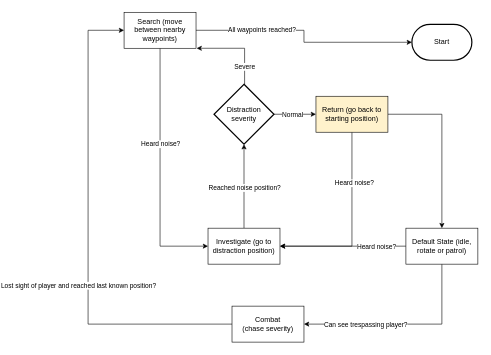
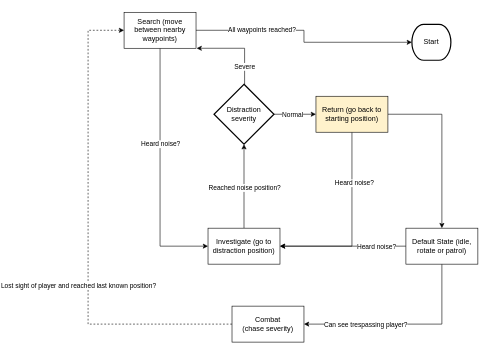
  <mxCell id="0" />
  <mxCell id="1" parent="0" />
  <mxCell id="2" style="edgeStyle=orthogonalEdgeStyle;rounded=0;orthogonalLoop=1;jettySize=auto;html=1;exitX=0.5;exitY=1;exitDx=0;exitDy=0;entryX=1;entryY=0.5;entryDx=0;entryDy=0;" edge="1" parent="1" source="6" target="9"><mxGeometry relative="1" as="geometry" /></mxCell>
  <mxCell id="3" value="Can see trespassing player?" style="edgeLabel;html=1;align=center;verticalAlign=middle;resizable=0;points=[];" vertex="1" connectable="0" parent="2"><mxGeometry x="0.175" relative="1" as="geometry"><mxPoint x="-34" as="offset" /></mxGeometry></mxCell>
  <mxCell id="4" style="edgeStyle=orthogonalEdgeStyle;rounded=0;orthogonalLoop=1;jettySize=auto;html=1;exitX=0;exitY=0.5;exitDx=0;exitDy=0;entryX=1;entryY=0.5;entryDx=0;entryDy=0;" edge="1" parent="1" source="6" target="26"><mxGeometry relative="1" as="geometry"><Array as="points"><mxPoint x="500" y="410" /><mxPoint x="500" y="410" /></Array></mxGeometry></mxCell>
  <mxCell id="5" value="Heard noise?" style="edgeLabel;html=1;align=center;verticalAlign=middle;resizable=0;points=[];" vertex="1" connectable="0" parent="4"><mxGeometry x="-0.477" y="-3" relative="1" as="geometry"><mxPoint x="5" y="3" as="offset" /></mxGeometry></mxCell>
  <mxCell id="6" value="Default State (idle, rotate or patrol)" style="rounded=0;whiteSpace=wrap;html=1;" vertex="1" parent="1"><mxGeometry x="550" y="380" width="120" height="60" as="geometry" /></mxCell>
- <mxCell id="7" style="edgeStyle=orthogonalEdgeStyle;rounded=0;orthogonalLoop=1;jettySize=auto;html=1;entryX=0;entryY=0.5;entryDx=0;entryDy=0;exitX=0;exitY=0.5;exitDx=0;exitDy=0;" edge="1" parent="1" source="9" target="12"><mxGeometry relative="1" as="geometry"><Array as="points"><mxPoint x="260" y="540" /><mxPoint x="20" y="540" /><mxPoint x="20" y="50" /></Array></mxGeometry></mxCell>
+ <mxCell id="7" style="edgeStyle=orthogonalEdgeStyle;rounded=0;orthogonalLoop=1;jettySize=auto;html=1;entryX=0;entryY=0.5;entryDx=0;entryDy=0;exitX=0;exitY=0.5;exitDx=0;exitDy=0;dashed=1;" edge="1" parent="1" source="9" target="12"><mxGeometry relative="1" as="geometry"><Array as="points"><mxPoint x="260" y="540" /><mxPoint x="20" y="540" /><mxPoint x="20" y="50" /></Array></mxGeometry></mxCell>
  <mxCell id="8" value="Lost sight of player and reached last known position?" style="edgeLabel;html=1;align=center;verticalAlign=middle;resizable=0;points=[];" vertex="1" connectable="0" parent="7"><mxGeometry x="-0.496" relative="1" as="geometry"><mxPoint x="-58" y="-65" as="offset" /></mxGeometry></mxCell>
  <mxCell id="9" value="Combat&lt;br&gt;(chase severity)" style="rounded=0;whiteSpace=wrap;html=1;" vertex="1" parent="1"><mxGeometry x="260" y="510" width="120" height="60" as="geometry" /></mxCell>
  <mxCell id="10" style="edgeStyle=orthogonalEdgeStyle;rounded=0;orthogonalLoop=1;jettySize=auto;html=1;exitX=0.5;exitY=1;exitDx=0;exitDy=0;entryX=0;entryY=0.5;entryDx=0;entryDy=0;" edge="1" parent="1" source="12" target="26"><mxGeometry relative="1" as="geometry"><Array as="points"><mxPoint x="140" y="410" /></Array></mxGeometry></mxCell>
  <mxCell id="11" value="Heard noise?" style="edgeLabel;html=1;align=center;verticalAlign=middle;resizable=0;points=[];" vertex="1" connectable="0" parent="10"><mxGeometry x="-0.483" relative="1" as="geometry"><mxPoint y="53" as="offset" /></mxGeometry></mxCell>
  <mxCell id="12" value="Search (move between nearby waypoints)" style="rounded=0;whiteSpace=wrap;html=1;" vertex="1" parent="1"><mxGeometry x="80" y="20" width="120" height="60" as="geometry" /></mxCell>
- <mxCell id="13" value="Start" style="strokeWidth=2;html=1;shape=mxgraph.flowchart.terminator;whiteSpace=wrap;" vertex="1" parent="1"><mxGeometry x="560" y="40" width="100" height="60" as="geometry" /></mxCell>
+ <mxCell id="13" value="Start" style="strokeWidth=2;html=1;shape=mxgraph.flowchart.terminator;whiteSpace=wrap;" vertex="1" parent="1"><mxGeometry x="560" y="40" width="65" height="60" as="geometry" /></mxCell>
  <mxCell id="14" style="edgeStyle=orthogonalEdgeStyle;rounded=0;orthogonalLoop=1;jettySize=auto;html=1;exitX=1;exitY=0.5;exitDx=0;exitDy=0;entryX=0.5;entryY=0;entryDx=0;entryDy=0;" edge="1" parent="1" source="17" target="6"><mxGeometry relative="1" as="geometry"><Array as="points"><mxPoint x="610" y="190" /><mxPoint x="610" y="380" /></Array></mxGeometry></mxCell>
  <mxCell id="15" style="edgeStyle=orthogonalEdgeStyle;rounded=0;orthogonalLoop=1;jettySize=auto;html=1;exitX=0.5;exitY=1;exitDx=0;exitDy=0;entryX=1;entryY=0.5;entryDx=0;entryDy=0;" edge="1" parent="1" source="17" target="26"><mxGeometry relative="1" as="geometry"><Array as="points"><mxPoint x="460" y="220" /><mxPoint x="460" y="410" /></Array></mxGeometry></mxCell>
  <mxCell id="16" value="Heard noise?" style="edgeLabel;html=1;align=center;verticalAlign=middle;resizable=0;points=[];" vertex="1" connectable="0" parent="15"><mxGeometry x="-0.458" y="3" relative="1" as="geometry"><mxPoint as="offset" /></mxGeometry></mxCell>
  <mxCell id="17" value="Return (go back to starting position)" style="rounded=0;whiteSpace=wrap;html=1;fillColor=#fff2cc;" vertex="1" parent="1"><mxGeometry x="400" y="160" width="120" height="60" as="geometry" /></mxCell>
  <mxCell id="18" value="All waypoints reached?" style="edgeStyle=orthogonalEdgeStyle;rounded=0;orthogonalLoop=1;jettySize=auto;html=1;exitX=1;exitY=0.5;exitDx=0;exitDy=0;" edge="1" parent="1" source="12" target="13"><mxGeometry x="-0.419" relative="1" as="geometry"><mxPoint x="350" y="110" as="sourcePoint" /><mxPoint x="600" y="220" as="targetPoint" /><mxPoint as="offset" /></mxGeometry></mxCell>
  <mxCell id="19" style="edgeStyle=orthogonalEdgeStyle;rounded=0;orthogonalLoop=1;jettySize=auto;html=1;exitX=0.5;exitY=0;exitDx=0;exitDy=0;exitPerimeter=0;entryX=1;entryY=1;entryDx=0;entryDy=0;" edge="1" parent="1" source="23"><mxGeometry relative="1" as="geometry"><mxPoint x="281" y="110" as="sourcePoint" /><mxPoint x="201" y="80" as="targetPoint" /><Array as="points"><mxPoint x="281" y="140" /><mxPoint x="281" y="80" /></Array></mxGeometry></mxCell>
  <mxCell id="20" value="Severe" style="edgeLabel;html=1;align=center;verticalAlign=middle;resizable=0;points=[];" vertex="1" connectable="0" parent="19"><mxGeometry x="0.35" y="4" relative="1" as="geometry"><mxPoint x="33" y="26" as="offset" /></mxGeometry></mxCell>
  <mxCell id="21" style="edgeStyle=orthogonalEdgeStyle;rounded=0;orthogonalLoop=1;jettySize=auto;html=1;exitX=1;exitY=0.5;exitDx=0;exitDy=0;exitPerimeter=0;entryX=0;entryY=0.5;entryDx=0;entryDy=0;" edge="1" parent="1" source="23" target="17"><mxGeometry relative="1" as="geometry"><Array as="points"><mxPoint x="350" y="190" /><mxPoint x="350" y="190" /></Array></mxGeometry></mxCell>
  <mxCell id="22" value="Normal" style="edgeLabel;html=1;align=center;verticalAlign=middle;resizable=0;points=[];" vertex="1" connectable="0" parent="21"><mxGeometry x="0.144" y="1" relative="1" as="geometry"><mxPoint x="-10" y="1" as="offset" /></mxGeometry></mxCell>
  <mxCell id="23" value="Distraction severity" style="strokeWidth=2;html=1;shape=mxgraph.flowchart.decision;whiteSpace=wrap;" vertex="1" parent="1"><mxGeometry x="230" y="140" width="100" height="100" as="geometry" /></mxCell>
  <mxCell id="24" style="edgeStyle=orthogonalEdgeStyle;rounded=0;orthogonalLoop=1;jettySize=auto;html=1;exitX=0.5;exitY=0;exitDx=0;exitDy=0;entryX=0.5;entryY=1;entryDx=0;entryDy=0;entryPerimeter=0;" edge="1" parent="1" source="26" target="23"><mxGeometry relative="1" as="geometry" /></mxCell>
  <mxCell id="25" value="Reached noise position?" style="edgeLabel;html=1;align=center;verticalAlign=middle;resizable=0;points=[];" vertex="1" connectable="0" parent="24"><mxGeometry x="0.386" y="1" relative="1" as="geometry"><mxPoint x="1" y="29" as="offset" /></mxGeometry></mxCell>
  <mxCell id="26" value="Investigate (go to distraction position)" style="rounded=0;whiteSpace=wrap;html=1;" vertex="1" parent="1"><mxGeometry x="220" y="380" width="120" height="60" as="geometry" /></mxCell>
